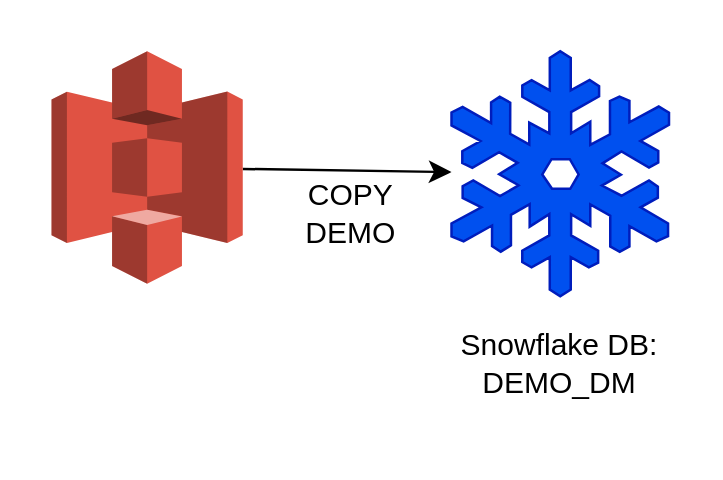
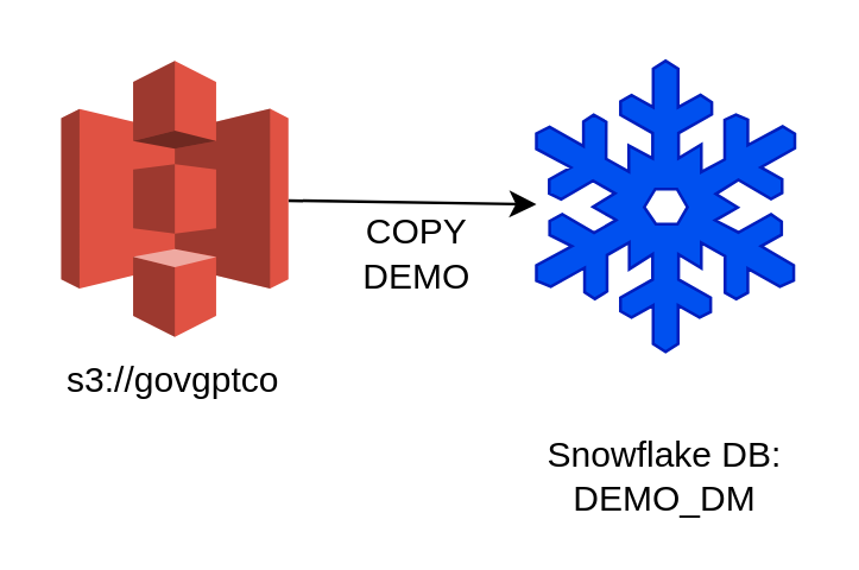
  <mxCell id="0" />
  <mxCell id="1" parent="0" />
  <mxCell id="2" value="" style="edgeStyle=none;html=1;" edge="1" parent="1" source="3" target="5"><mxGeometry relative="1" as="geometry" /></mxCell>
  <mxCell id="3" value="" style="outlineConnect=0;dashed=0;verticalLabelPosition=bottom;verticalAlign=top;align=center;html=1;shape=mxgraph.aws3.s3;fillColor=#E05243;gradientColor=none;" vertex="1" parent="1"><mxGeometry x="20" y="20" width="76.5" height="93" as="geometry" /></mxCell>
+ <mxCell id="4" value="s3://govgptco" style="text;html=1;strokeColor=none;fillColor=none;align=center;verticalAlign=middle;whiteSpace=wrap;rounded=0;" vertex="1" parent="1"><mxGeometry x="28.25" y="113" width="60" height="30" as="geometry" /></mxCell>
  <mxCell id="5" value="" style="shape=mxgraph.signs.nature.snowflake;html=1;pointerEvents=1;fillColor=#0050ef;strokeColor=#001DBC;verticalLabelPosition=bottom;verticalAlign=top;align=center;fontColor=#ffffff;" vertex="1" parent="1"><mxGeometry x="180" y="20" width="87" height="98" as="geometry" /></mxCell>
- <mxCell id="6" value="Snowflake DB: DEMO_DM" style="text;html=1;strokeColor=none;fillColor=none;align=center;verticalAlign=middle;whiteSpace=wrap;rounded=0;" vertex="1" parent="1"><mxGeometry x="180" y="120" width="86.5" height="50" as="geometry" /></mxCell>
+ <mxCell id="6" value="Snowflake DB: DEMO_DM" style="text;html=1;strokeColor=none;fillColor=none;align=center;verticalAlign=middle;whiteSpace=wrap;rounded=0;" vertex="1" parent="1"><mxGeometry x="180" y="135" width="86.5" height="50" as="geometry" /></mxCell>
  <mxCell id="7" value="COPY DEMO" style="text;html=1;strokeColor=none;fillColor=none;align=center;verticalAlign=middle;whiteSpace=wrap;rounded=0;" vertex="1" parent="1"><mxGeometry x="110" y="70" width="60" height="30" as="geometry" /></mxCell>
